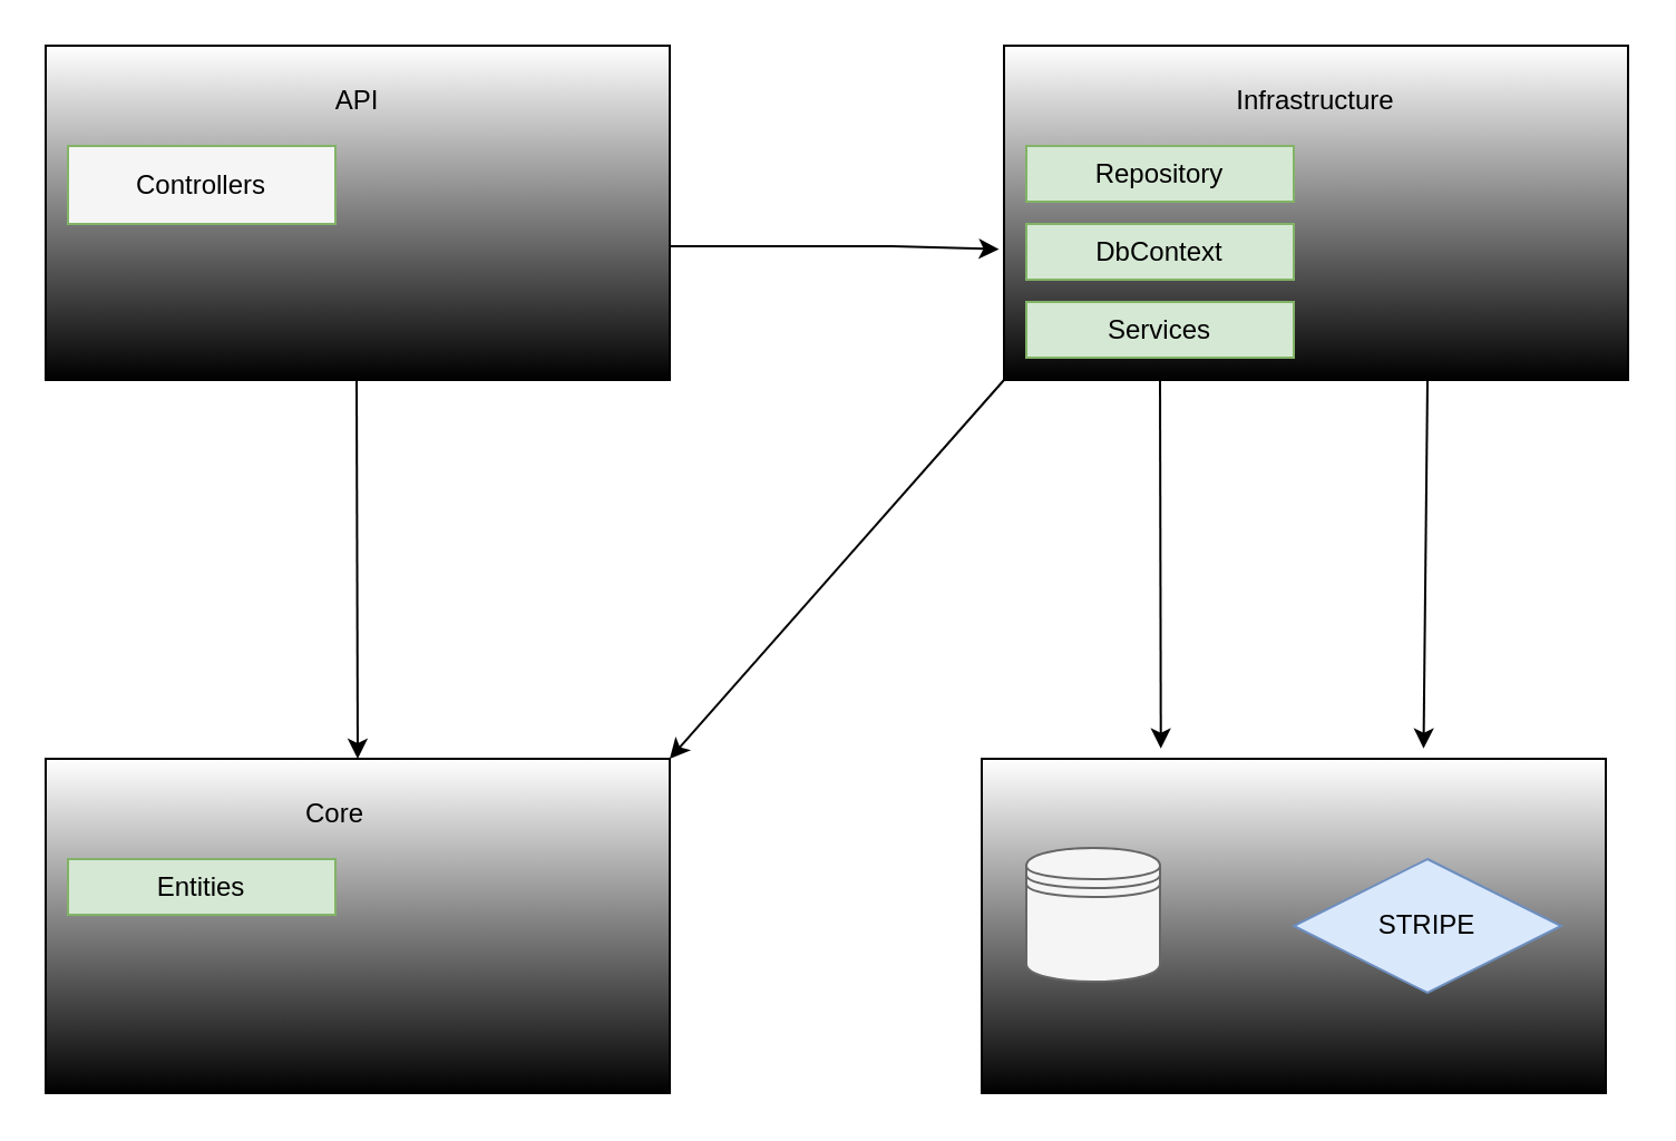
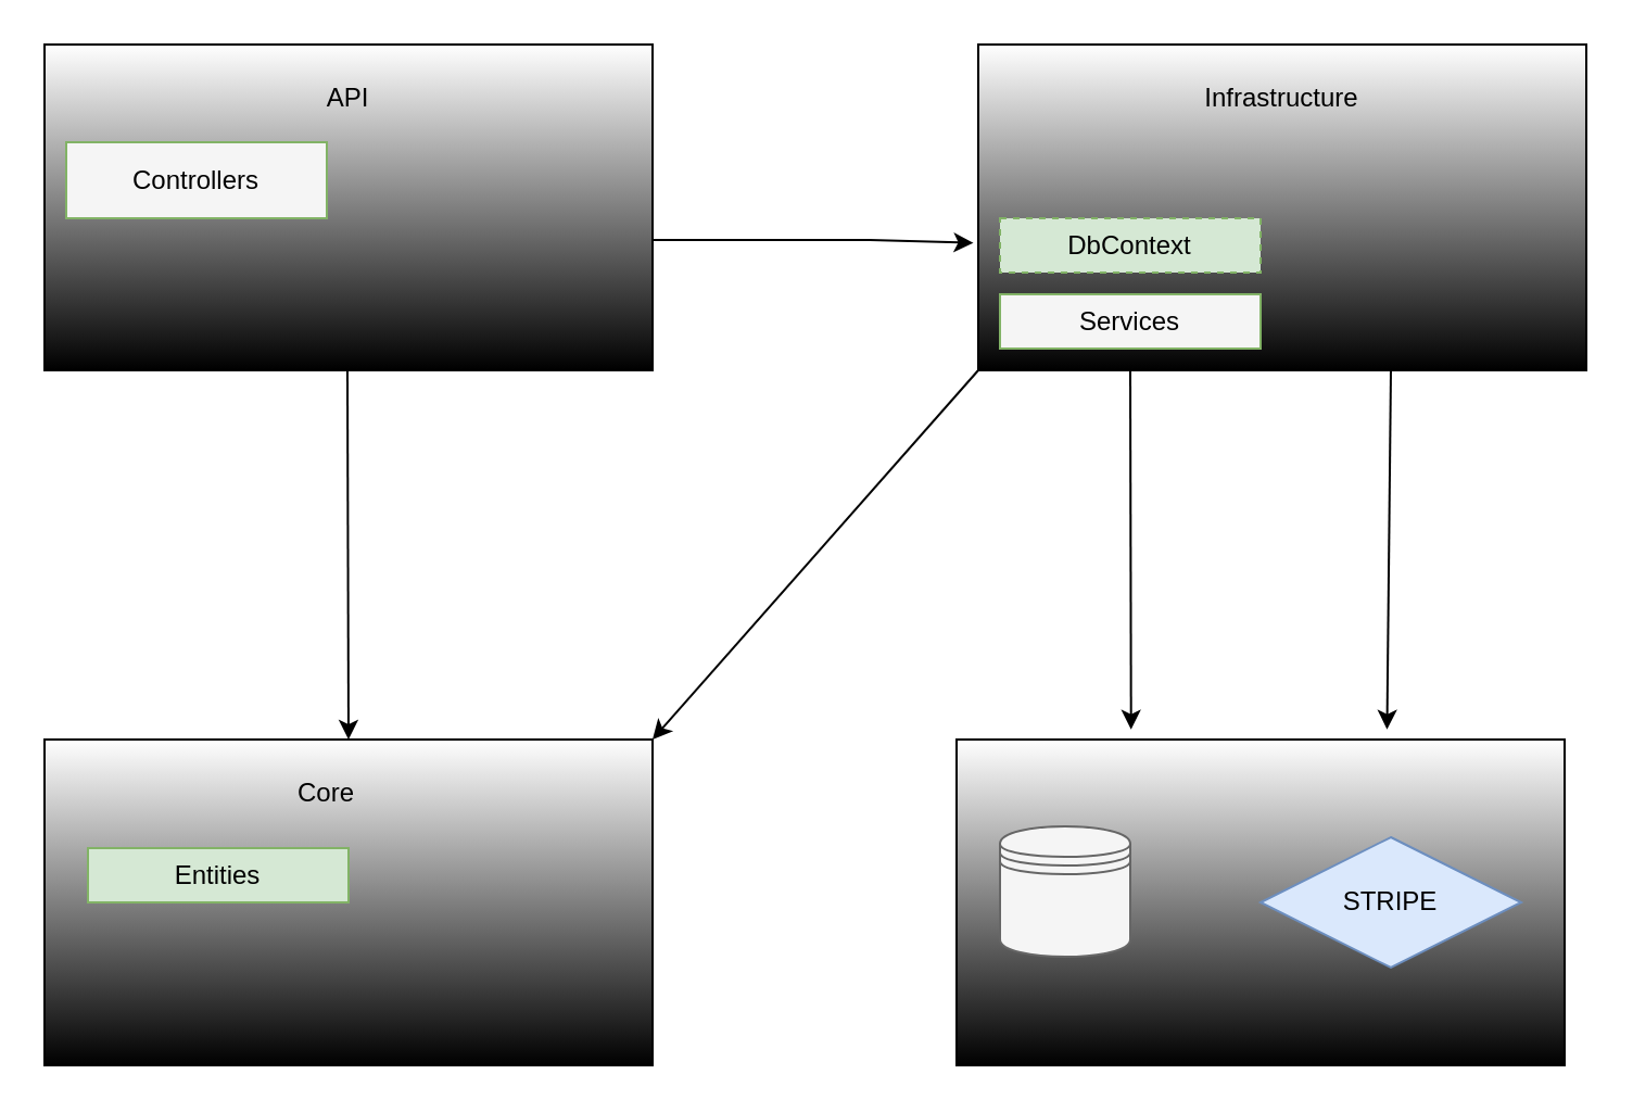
  <mxCell id="0" />
  <mxCell id="1" parent="0" />
  <mxCell id="2" value="" style="rounded=0;whiteSpace=wrap;html=1;gradientColor=default;" parent="1" vertex="1"><mxGeometry x="20" y="20" width="280" height="150" as="geometry" /></mxCell>
  <mxCell id="3" value="" style="rounded=0;whiteSpace=wrap;html=1;gradientColor=default;" parent="1" vertex="1"><mxGeometry x="20" y="340" width="280" height="150" as="geometry" /></mxCell>
  <mxCell id="4" value="" style="rounded=0;whiteSpace=wrap;html=1;gradientColor=default;" parent="1" vertex="1"><mxGeometry x="440" y="340" width="280" height="150" as="geometry" /></mxCell>
  <mxCell id="5" value="" style="rounded=0;whiteSpace=wrap;html=1;gradientColor=default;" parent="1" vertex="1"><mxGeometry x="450" y="20" width="280" height="150" as="geometry" /></mxCell>
  <mxCell id="6" value="" style="endArrow=classic;html=1;rounded=0;entryX=0.5;entryY=0;entryDx=0;entryDy=0;" parent="1" target="3" edge="1"><mxGeometry width="50" height="50" relative="1" as="geometry"><mxPoint x="159.5" y="170" as="sourcePoint" /><mxPoint x="159.5" y="280" as="targetPoint" /></mxGeometry></mxCell>
  <mxCell id="7" value="" style="endArrow=classic;html=1;rounded=0;entryX=-0.008;entryY=0.609;entryDx=0;entryDy=0;entryPerimeter=0;" parent="1" target="5" edge="1"><mxGeometry width="50" height="50" relative="1" as="geometry"><mxPoint x="300" y="110" as="sourcePoint" /><mxPoint x="350" y="60" as="targetPoint" /><Array as="points"><mxPoint x="400" y="110" /></Array></mxGeometry></mxCell>
  <mxCell id="8" value="" style="endArrow=classic;html=1;rounded=0;entryX=1;entryY=0;entryDx=0;entryDy=0;" parent="1" target="3" edge="1"><mxGeometry width="50" height="50" relative="1" as="geometry"><mxPoint x="450" y="170" as="sourcePoint" /><mxPoint x="430" y="240" as="targetPoint" /></mxGeometry></mxCell>
  <mxCell id="9" value="" style="endArrow=classic;html=1;rounded=0;entryX=0.287;entryY=-0.031;entryDx=0;entryDy=0;entryPerimeter=0;" parent="1" target="4" edge="1"><mxGeometry width="50" height="50" relative="1" as="geometry"><mxPoint x="520" y="170" as="sourcePoint" /><mxPoint x="520" y="280" as="targetPoint" /></mxGeometry></mxCell>
  <mxCell id="10" value="" style="endArrow=classic;html=1;rounded=0;entryX=0.708;entryY=-0.031;entryDx=0;entryDy=0;entryPerimeter=0;" parent="1" target="4" edge="1"><mxGeometry width="50" height="50" relative="1" as="geometry"><mxPoint x="640" y="170" as="sourcePoint" /><mxPoint x="690" y="120" as="targetPoint" /></mxGeometry></mxCell>
  <mxCell id="11" value="" style="shape=datastore;whiteSpace=wrap;html=1;fillColor=#f5f5f5;fontColor=#333333;strokeColor=#666666;" parent="1" vertex="1"><mxGeometry x="460" y="380" width="60" height="60" as="geometry" /></mxCell>
  <mxCell id="12" value="&lt;font color=&quot;#000000&quot;&gt;STRIPE&lt;/font&gt;" style="rhombus;whiteSpace=wrap;html=1;fillColor=#dae8fc;strokeColor=#6c8ebf;" parent="1" vertex="1"><mxGeometry x="580" y="385" width="120" height="60" as="geometry" /></mxCell>
  <mxCell id="13" value="&lt;font color=&quot;#000000&quot;&gt;Controllers&lt;/font&gt;" style="rounded=0;whiteSpace=wrap;html=1;fillColor=#f5f5f5;strokeColor=#82b366;" parent="1" vertex="1"><mxGeometry x="30" y="65" width="120" height="35" as="geometry" /></mxCell>
  <mxCell id="14" value="API" style="text;html=1;strokeColor=none;fillColor=none;align=center;verticalAlign=middle;whiteSpace=wrap;rounded=0;" parent="1" vertex="1"><mxGeometry x="130" y="30" width="60" height="30" as="geometry" /></mxCell>
  <mxCell id="15" value="Core" style="text;html=1;strokeColor=none;fillColor=none;align=center;verticalAlign=middle;whiteSpace=wrap;rounded=0;" parent="1" vertex="1"><mxGeometry x="120" y="350" width="60" height="30" as="geometry" /></mxCell>
  <mxCell id="16" value="Infrastructure" style="text;html=1;strokeColor=none;fillColor=none;align=center;verticalAlign=middle;whiteSpace=wrap;rounded=0;" parent="1" vertex="1"><mxGeometry x="560" y="30" width="60" height="30" as="geometry" /></mxCell>
- <mxCell id="17" value="&lt;font color=&quot;#000000&quot;&gt;Repository&lt;/font&gt;" style="rounded=0;whiteSpace=wrap;html=1;fillColor=#d5e8d4;strokeColor=#82b366;" parent="1" vertex="1"><mxGeometry x="460" y="65" width="120" height="25" as="geometry" /></mxCell>
- <mxCell id="18" value="&lt;font color=&quot;#000000&quot;&gt;DbContext&lt;/font&gt;" style="rounded=0;whiteSpace=wrap;html=1;fillColor=#d5e8d4;strokeColor=#82b366;" parent="1" vertex="1"><mxGeometry x="460" y="100" width="120" height="25" as="geometry" /></mxCell>
- <mxCell id="19" value="&lt;font color=&quot;#000000&quot;&gt;Services&lt;/font&gt;" style="rounded=0;whiteSpace=wrap;html=1;fillColor=#d5e8d4;strokeColor=#82b366;" parent="1" vertex="1"><mxGeometry x="460" y="135" width="120" height="25" as="geometry" /></mxCell>
- <mxCell id="20" value="&lt;font color=&quot;#000000&quot;&gt;Entities&lt;/font&gt;" style="rounded=0;whiteSpace=wrap;html=1;fillColor=#d5e8d4;strokeColor=#82b366;" parent="1" vertex="1"><mxGeometry x="30" y="385" width="120" height="25" as="geometry" /></mxCell>
+ <mxCell id="18" value="&lt;font color=&quot;#000000&quot;&gt;DbContext&lt;/font&gt;" style="rounded=0;whiteSpace=wrap;html=1;fillColor=#d5e8d4;strokeColor=#82b366;dashed=1;" parent="1" vertex="1"><mxGeometry x="460" y="100" width="120" height="25" as="geometry" /></mxCell>
+ <mxCell id="19" value="&lt;font color=&quot;#000000&quot;&gt;Services&lt;/font&gt;" style="rounded=0;whiteSpace=wrap;html=1;fillColor=#f5f5f5;strokeColor=#82b366;" parent="1" vertex="1"><mxGeometry x="460" y="135" width="120" height="25" as="geometry" /></mxCell>
+ <mxCell id="20" value="&lt;font color=&quot;#000000&quot;&gt;Entities&lt;/font&gt;" style="rounded=0;whiteSpace=wrap;html=1;fillColor=#d5e8d4;strokeColor=#82b366;" parent="1" vertex="1"><mxGeometry x="40" y="390" width="120" height="25" as="geometry" /></mxCell>
